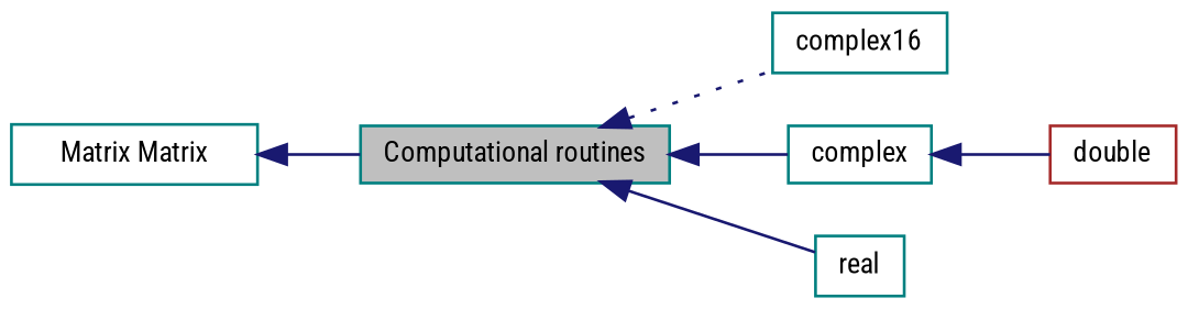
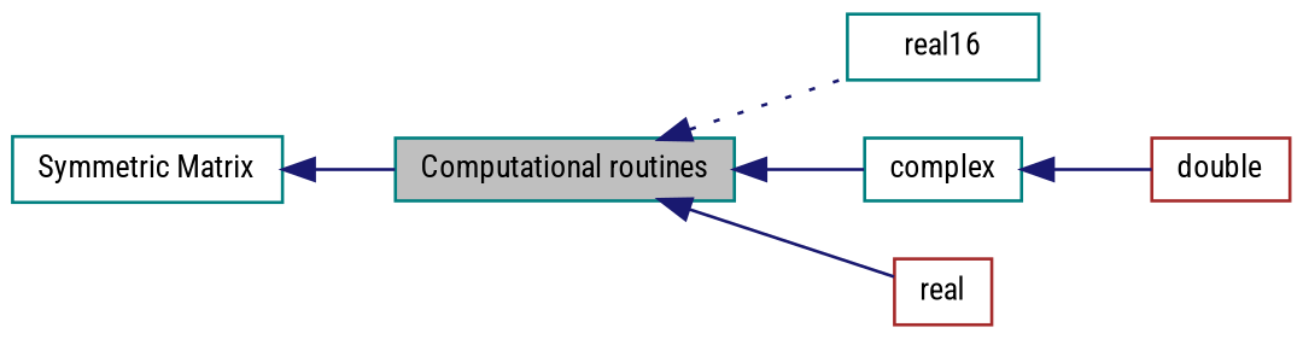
  digraph {
    fontname="Roboto Condensed"
    rankdir=LR
    node [color=teal fillcolor=white fontname="Roboto Condensed" fontsize=10 shape=record style=filled]
    edge [color=midnightblue dir=back fontname="Roboto Condensed" fontsize=10 labelfontname=Helvetica labelfontsize=10 shape=plaintext style=solid]
    n1 [color=brown height=0.2 label=double width=0.4]
-   n2 [height=0.2 label=complex16 width=0.4]
+   n2 [height=0.2 label=real16 width=0.4]
    n3 [height=0.2 label=complex width=0.4]
-   n4 [height=0.2 label="Matrix Matrix" width=0.4]
+   n4 [height=0.2 label="Symmetric Matrix" width=0.4]
    n5 [fillcolor=grey75 fontcolor=black height=0.2 label="Computational routines" width=0.4]
-   n6 [height=0.2 label=real width=0.4]
+   n6 [color=brown height=0.2 label=real width=0.4]
    n3 -> n1
    n4 -> n5
    n5 -> n2 [style=dotted]
    n5 -> n3
    n5 -> n6
  }
